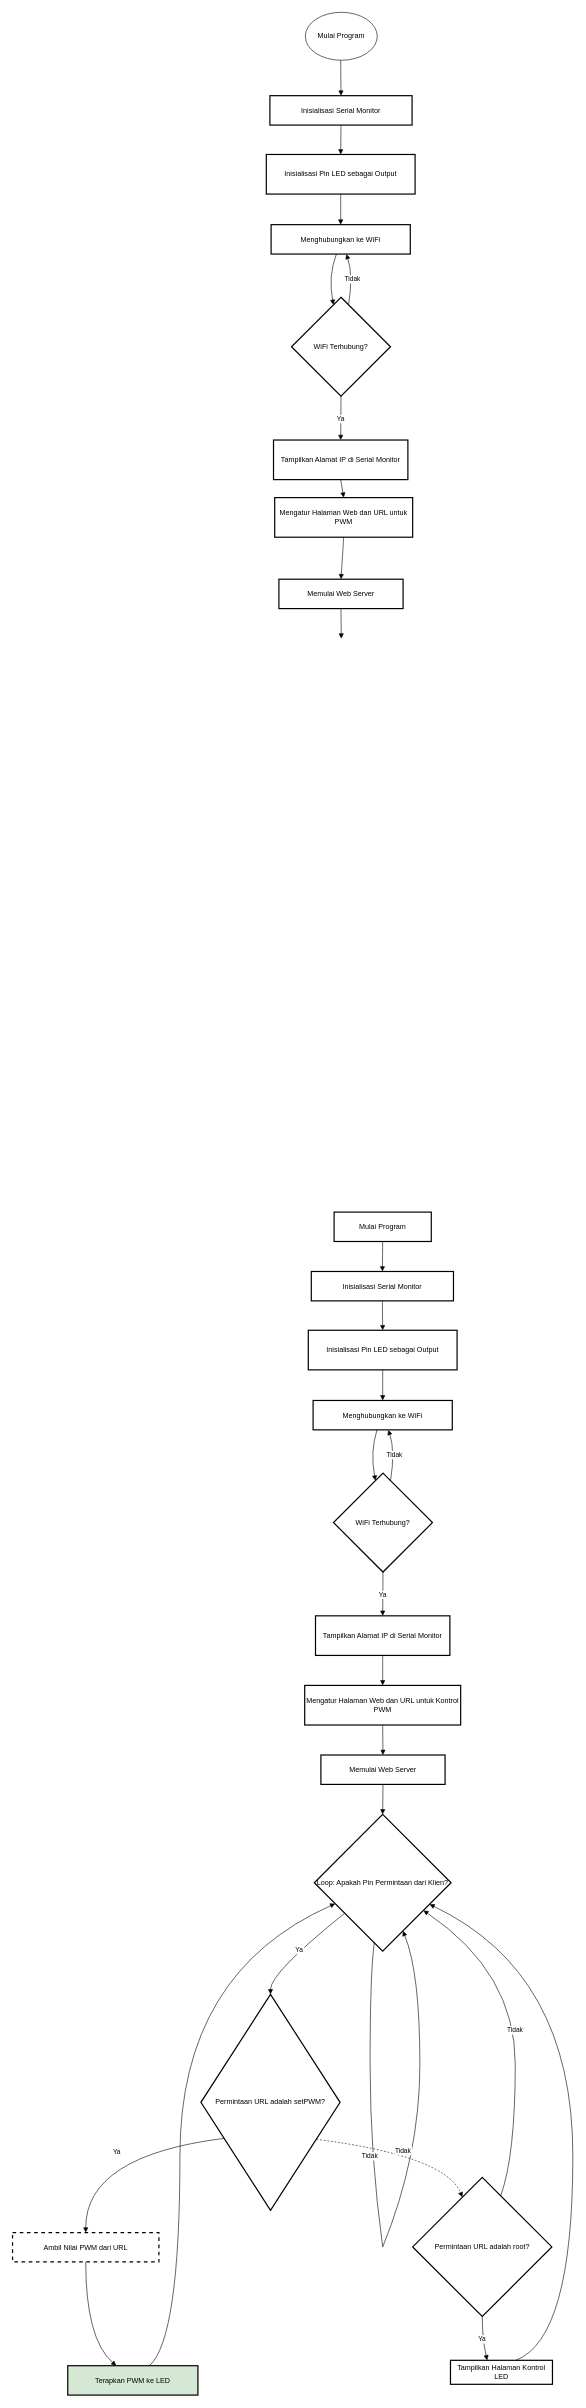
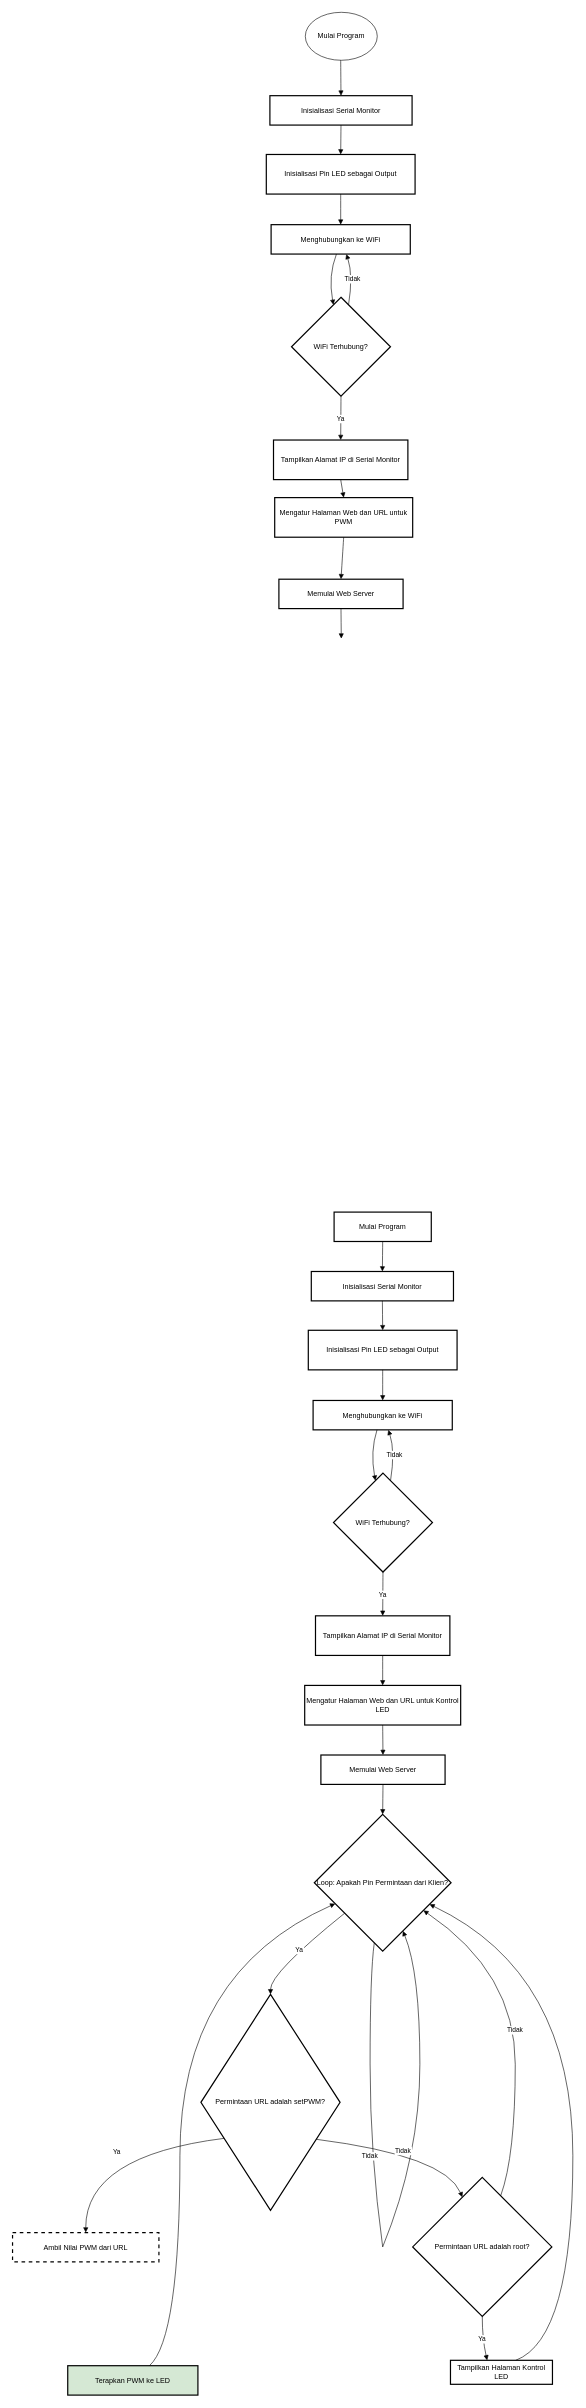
  <mxCell id="0" />
  <mxCell id="1" parent="0" />
  <mxCell id="2" value="Inisialisasi Serial Monitor" style="whiteSpace=wrap;strokeWidth=2;" vertex="1" parent="1"><mxGeometry x="449" y="159" width="237" height="49" as="geometry" /></mxCell>
  <mxCell id="3" value="Inisialisasi Pin LED sebagai Output" style="whiteSpace=wrap;strokeWidth=2;" vertex="1" parent="1"><mxGeometry x="443" y="257" width="248" height="66" as="geometry" /></mxCell>
  <mxCell id="4" value="Menghubungkan ke WiFi" style="whiteSpace=wrap;strokeWidth=2;" vertex="1" parent="1"><mxGeometry x="451" y="374" width="232" height="49" as="geometry" /></mxCell>
  <mxCell id="5" value="WiFi Terhubung?" style="rhombus;strokeWidth=2;whiteSpace=wrap;" vertex="1" parent="1"><mxGeometry x="485" y="495" width="165" height="165" as="geometry" /></mxCell>
  <mxCell id="6" value="Tampilkan Alamat IP di Serial Monitor" style="whiteSpace=wrap;strokeWidth=2;" vertex="1" parent="1"><mxGeometry x="455" y="733" width="224" height="66" as="geometry" /></mxCell>
  <mxCell id="7" value="Mengatur Halaman Web dan URL untuk PWM" style="whiteSpace=wrap;strokeWidth=2;" vertex="1" parent="1"><mxGeometry x="457" y="829" width="230" height="66" as="geometry" /></mxCell>
  <mxCell id="8" value="Memulai Web Server" style="whiteSpace=wrap;strokeWidth=2;" vertex="1" parent="1"><mxGeometry x="464" y="965" width="207" height="49" as="geometry" /></mxCell>
  <mxCell id="9" value="" style="curved=1;startArrow=none;endArrow=block;exitX=0.5;exitY=0.99;entryX=0.5;entryY=-0.01;rounded=0;" edge="1" parent="1" target="2"><mxGeometry relative="1" as="geometry"><Array as="points" /><mxPoint x="567" y="99" as="sourcePoint" /></mxGeometry></mxCell>
  <mxCell id="10" value="" style="curved=1;startArrow=none;endArrow=block;exitX=0.5;exitY=0.99;entryX=0.5;entryY=0.01;rounded=0;" edge="1" parent="1" source="2" target="3"><mxGeometry relative="1" as="geometry"><Array as="points" /></mxGeometry></mxCell>
  <mxCell id="11" value="" style="curved=1;startArrow=none;endArrow=block;exitX=0.5;exitY=1.01;entryX=0.5;entryY=-0.01;rounded=0;" edge="1" parent="1" source="3" target="4"><mxGeometry relative="1" as="geometry"><Array as="points" /></mxGeometry></mxCell>
  <mxCell id="12" value="" style="curved=1;startArrow=none;endArrow=block;exitX=0.47;exitY=0.99;entryX=0.41;entryY=0;rounded=0;" edge="1" parent="1" source="4" target="5"><mxGeometry relative="1" as="geometry"><Array as="points"><mxPoint x="546" y="459" /></Array></mxGeometry></mxCell>
  <mxCell id="13" value="Tidak" style="curved=1;startArrow=none;endArrow=block;exitX=0.59;exitY=0;entryX=0.54;entryY=0.99;rounded=0;" edge="1" parent="1" source="5" target="4"><mxGeometry relative="1" as="geometry"><Array as="points"><mxPoint x="588" y="459" /></Array></mxGeometry></mxCell>
  <mxCell id="14" value="Ya" style="curved=1;startArrow=none;endArrow=block;exitX=0.5;exitY=1;entryX=0.5;entryY=-0.01;rounded=0;" edge="1" parent="1" source="5" target="6"><mxGeometry relative="1" as="geometry"><Array as="points" /></mxGeometry></mxCell>
  <mxCell id="15" value="" style="curved=1;startArrow=none;endArrow=block;exitX=0.5;exitY=1;entryX=0.5;entryY=0;rounded=0;" edge="1" parent="1" source="6" target="7"><mxGeometry relative="1" as="geometry"><Array as="points" /></mxGeometry></mxCell>
  <mxCell id="16" value="" style="curved=1;startArrow=none;endArrow=block;exitX=0.5;exitY=1;entryX=0.5;entryY=0;rounded=0;" edge="1" parent="1" source="7" target="8"><mxGeometry relative="1" as="geometry"><Array as="points" /></mxGeometry></mxCell>
  <mxCell id="17" value="" style="curved=1;startArrow=none;endArrow=block;exitX=0.5;exitY=1;entryX=0.5;entryY=0;rounded=0;" edge="1" parent="1" source="8"><mxGeometry relative="1" as="geometry"><Array as="points" /><mxPoint x="568" y="1064" as="targetPoint" /></mxGeometry></mxCell>
  <mxCell id="18" value="Mulai Program" style="ellipse;whiteSpace=wrap;html=1;" vertex="1" parent="1"><mxGeometry x="508" y="20" width="120" height="80" as="geometry" /></mxCell>
  <mxCell id="19" value="Mulai Program" style="whiteSpace=wrap;strokeWidth=2;" vertex="1" parent="1"><mxGeometry x="556" y="2020" width="162" height="49" as="geometry" /></mxCell>
  <mxCell id="20" value="Inisialisasi Serial Monitor" style="whiteSpace=wrap;strokeWidth=2;" vertex="1" parent="1"><mxGeometry x="518" y="2119" width="237" height="49" as="geometry" /></mxCell>
  <mxCell id="21" value="Inisialisasi Pin LED sebagai Output" style="whiteSpace=wrap;strokeWidth=2;" vertex="1" parent="1"><mxGeometry x="513" y="2217" width="248" height="66" as="geometry" /></mxCell>
  <mxCell id="22" value="Menghubungkan ke WiFi" style="whiteSpace=wrap;strokeWidth=2;" vertex="1" parent="1"><mxGeometry x="521" y="2334" width="232" height="49" as="geometry" /></mxCell>
  <mxCell id="23" value="WiFi Terhubung?" style="rhombus;strokeWidth=2;whiteSpace=wrap;" vertex="1" parent="1"><mxGeometry x="555" y="2455" width="165" height="165" as="geometry" /></mxCell>
  <mxCell id="24" value="Tampilkan Alamat IP di Serial Monitor" style="whiteSpace=wrap;strokeWidth=2;" vertex="1" parent="1"><mxGeometry x="525" y="2693" width="224" height="66" as="geometry" /></mxCell>
- <mxCell id="25" value="Mengatur Halaman Web dan URL untuk Kontrol PWM" style="whiteSpace=wrap;strokeWidth=2;" vertex="1" parent="1"><mxGeometry x="507" y="2809" width="260" height="66" as="geometry" /></mxCell>
+ <mxCell id="25" value="Mengatur Halaman Web dan URL untuk Kontrol LED" style="whiteSpace=wrap;strokeWidth=2;" vertex="1" parent="1"><mxGeometry x="507" y="2809" width="260" height="66" as="geometry" /></mxCell>
  <mxCell id="26" value="Memulai Web Server" style="whiteSpace=wrap;strokeWidth=2;" vertex="1" parent="1"><mxGeometry x="534" y="2925" width="207" height="49" as="geometry" /></mxCell>
  <mxCell id="27" value="Loop: Apakah Pin Permintaan dari Klien?" style="rhombus;strokeWidth=2;whiteSpace=wrap;" vertex="1" parent="1"><mxGeometry x="523" y="3024" width="228" height="228" as="geometry" /></mxCell>
  <mxCell id="28" value="Permintaan URL adalah setPWM?" style="rhombus;strokeWidth=2;whiteSpace=wrap;" vertex="1" parent="1"><mxGeometry x="334" y="3324" width="232" height="360" as="geometry" /></mxCell>
  <mxCell id="29" value="Ambil Nilai PWM dari URL" style="whiteSpace=wrap;strokeWidth=2;dashed=1;" vertex="1" parent="1"><mxGeometry x="20" y="3721" width="244" height="49" as="geometry" /></mxCell>
  <mxCell id="30" value="Terapkan PWM ke LED" style="whiteSpace=wrap;strokeWidth=2;fillColor=#d5e8d4;" vertex="1" parent="1"><mxGeometry x="112" y="3943" width="217" height="49" as="geometry" /></mxCell>
  <mxCell id="31" value="Permintaan URL adalah root?" style="rhombus;strokeWidth=2;whiteSpace=wrap;" vertex="1" parent="1"><mxGeometry x="687" y="3629" width="232" height="232" as="geometry" /></mxCell>
  <mxCell id="32" value="Tampilkan Halaman Kontrol LED" style="whiteSpace=wrap;strokeWidth=2;" vertex="1" parent="1"><mxGeometry x="750" y="3934" width="170" height="40" as="geometry" /></mxCell>
  <mxCell id="33" value="" style="whiteSpace=wrap;strokeWidth=2;" vertex="1" parent="1"><mxGeometry x="616" y="3440" as="geometry" /></mxCell>
  <mxCell id="34" value="" style="whiteSpace=wrap;strokeWidth=2;" vertex="1" parent="1"><mxGeometry x="637" y="3745" as="geometry" /></mxCell>
  <mxCell id="35" value="" style="curved=1;startArrow=none;endArrow=block;exitX=0.5;exitY=0.99;entryX=0.5;entryY=-0.01;rounded=0;" edge="1" parent="1" source="19" target="20"><mxGeometry relative="1" as="geometry"><Array as="points" /></mxGeometry></mxCell>
  <mxCell id="36" value="" style="curved=1;startArrow=none;endArrow=block;exitX=0.5;exitY=0.99;entryX=0.5;entryY=0.01;rounded=0;" edge="1" parent="1" source="20" target="21"><mxGeometry relative="1" as="geometry"><Array as="points" /></mxGeometry></mxCell>
  <mxCell id="37" value="" style="curved=1;startArrow=none;endArrow=block;exitX=0.5;exitY=1.01;entryX=0.5;entryY=-0.01;rounded=0;" edge="1" parent="1" source="21" target="22"><mxGeometry relative="1" as="geometry"><Array as="points" /></mxGeometry></mxCell>
  <mxCell id="38" value="" style="curved=1;startArrow=none;endArrow=block;exitX=0.46;exitY=0.99;entryX=0.41;entryY=0;rounded=0;" edge="1" parent="1" source="22" target="23"><mxGeometry relative="1" as="geometry"><Array as="points"><mxPoint x="616" y="2419" /></Array></mxGeometry></mxCell>
  <mxCell id="39" value="Tidak" style="curved=1;startArrow=none;endArrow=block;exitX=0.59;exitY=0;entryX=0.54;entryY=0.99;rounded=0;" edge="1" parent="1" source="23" target="22"><mxGeometry relative="1" as="geometry"><Array as="points"><mxPoint x="658" y="2419" /></Array></mxGeometry></mxCell>
  <mxCell id="40" value="Ya" style="curved=1;startArrow=none;endArrow=block;exitX=0.5;exitY=1;entryX=0.5;entryY=-0.01;rounded=0;" edge="1" parent="1" source="23" target="24"><mxGeometry relative="1" as="geometry"><Array as="points" /></mxGeometry></mxCell>
  <mxCell id="41" value="" style="curved=1;startArrow=none;endArrow=block;exitX=0.5;exitY=1;entryX=0.5;entryY=0;rounded=0;" edge="1" parent="1" source="24" target="25"><mxGeometry relative="1" as="geometry"><Array as="points" /></mxGeometry></mxCell>
  <mxCell id="42" value="" style="curved=1;startArrow=none;endArrow=block;exitX=0.5;exitY=1;entryX=0.5;entryY=0;rounded=0;" edge="1" parent="1" source="25" target="26"><mxGeometry relative="1" as="geometry"><Array as="points" /></mxGeometry></mxCell>
  <mxCell id="43" value="" style="curved=1;startArrow=none;endArrow=block;exitX=0.5;exitY=1;entryX=0.5;entryY=0;rounded=0;" edge="1" parent="1" source="26" target="27"><mxGeometry relative="1" as="geometry"><Array as="points" /></mxGeometry></mxCell>
  <mxCell id="44" value="" style="curved=1;startArrow=none;endArrow=none;exitX=0.43;exitY=1;entryX=Infinity;entryY=Infinity;rounded=0;" edge="1" parent="1" source="27" target="33"><mxGeometry relative="1" as="geometry"><Array as="points"><mxPoint x="616" y="3288" /></Array></mxGeometry></mxCell>
  <mxCell id="45" value="Tidak" style="curved=1;startArrow=none;endArrow=none;exitX=Infinity;exitY=Infinity;entryX=Infinity;entryY=Infinity;rounded=0;" edge="1" parent="1" source="33" target="34"><mxGeometry relative="1" as="geometry"><Array as="points"><mxPoint x="616" y="3593" /></Array></mxGeometry></mxCell>
  <mxCell id="46" value="" style="curved=1;startArrow=none;endArrow=block;exitX=Infinity;exitY=Infinity;entryX=0.71;entryY=1;rounded=0;" edge="1" parent="1" source="34" target="27"><mxGeometry relative="1" as="geometry"><Array as="points"><mxPoint x="699" y="3593" /><mxPoint x="699" y="3288" /></Array></mxGeometry></mxCell>
  <mxCell id="47" value="Ya" style="curved=1;startArrow=none;endArrow=block;exitX=0;exitY=0.9;entryX=0.5;entryY=0;rounded=0;" edge="1" parent="1" source="27" target="28"><mxGeometry relative="1" as="geometry"><Array as="points"><mxPoint x="450" y="3288" /></Array></mxGeometry></mxCell>
  <mxCell id="48" value="Ya" style="curved=1;startArrow=none;endArrow=block;exitX=0;exitY=0.75;entryX=0.5;entryY=0;rounded=0;" edge="1" parent="1" source="28" target="29"><mxGeometry relative="1" as="geometry"><Array as="points"><mxPoint x="142" y="3593" /></Array></mxGeometry></mxCell>
- <mxCell id="49" value="" style="curved=1;startArrow=none;endArrow=block;exitX=0.5;exitY=0.99;entryX=0.37;entryY=-0.01;rounded=0;" edge="1" parent="1" source="29" target="30"><mxGeometry relative="1" as="geometry"><Array as="points"><mxPoint x="142" y="3898" /></Array></mxGeometry></mxCell>
  <mxCell id="50" value="" style="curved=1;startArrow=none;endArrow=block;exitX=0.63;exitY=-0.01;entryX=0;entryY=0.72;rounded=0;" edge="1" parent="1" source="30" target="27"><mxGeometry relative="1" as="geometry"><Array as="points"><mxPoint x="299" y="3898" /><mxPoint x="299" y="3288" /></Array></mxGeometry></mxCell>
- <mxCell id="51" value="Tidak" style="curved=1;startArrow=none;endArrow=block;exitX=1;exitY=0.76;entryX=0.3;entryY=0;rounded=0;dashed=1;" edge="1" parent="1" source="28" target="31"><mxGeometry relative="1" as="geometry"><Array as="points"><mxPoint x="741" y="3593" /></Array></mxGeometry></mxCell>
+ <mxCell id="51" value="Tidak" style="curved=1;startArrow=none;endArrow=block;exitX=1;exitY=0.76;entryX=0.3;entryY=0;rounded=0;" edge="1" parent="1" source="28" target="31"><mxGeometry relative="1" as="geometry"><Array as="points"><mxPoint x="741" y="3593" /></Array></mxGeometry></mxCell>
  <mxCell id="52" value="Ya" style="curved=1;startArrow=none;endArrow=block;exitX=0.5;exitY=1;entryX=0.36;entryY=0;rounded=0;" edge="1" parent="1" source="31" target="32"><mxGeometry relative="1" as="geometry"><Array as="points"><mxPoint x="803" y="3898" /></Array></mxGeometry></mxCell>
  <mxCell id="53" value="" style="curved=1;startArrow=none;endArrow=block;exitX=0.64;exitY=0;entryX=1;entryY=0.73;rounded=0;" edge="1" parent="1" source="32" target="27"><mxGeometry relative="1" as="geometry"><Array as="points"><mxPoint x="954" y="3898" /><mxPoint x="954" y="3288" /></Array></mxGeometry></mxCell>
  <mxCell id="54" value="Tidak" style="curved=1;startArrow=none;endArrow=block;exitX=0.68;exitY=0;entryX=1;entryY=0.84;rounded=0;" edge="1" parent="1" source="31" target="27"><mxGeometry relative="1" as="geometry"><Array as="points"><mxPoint x="858" y="3593" /><mxPoint x="858" y="3288" /></Array></mxGeometry></mxCell>
